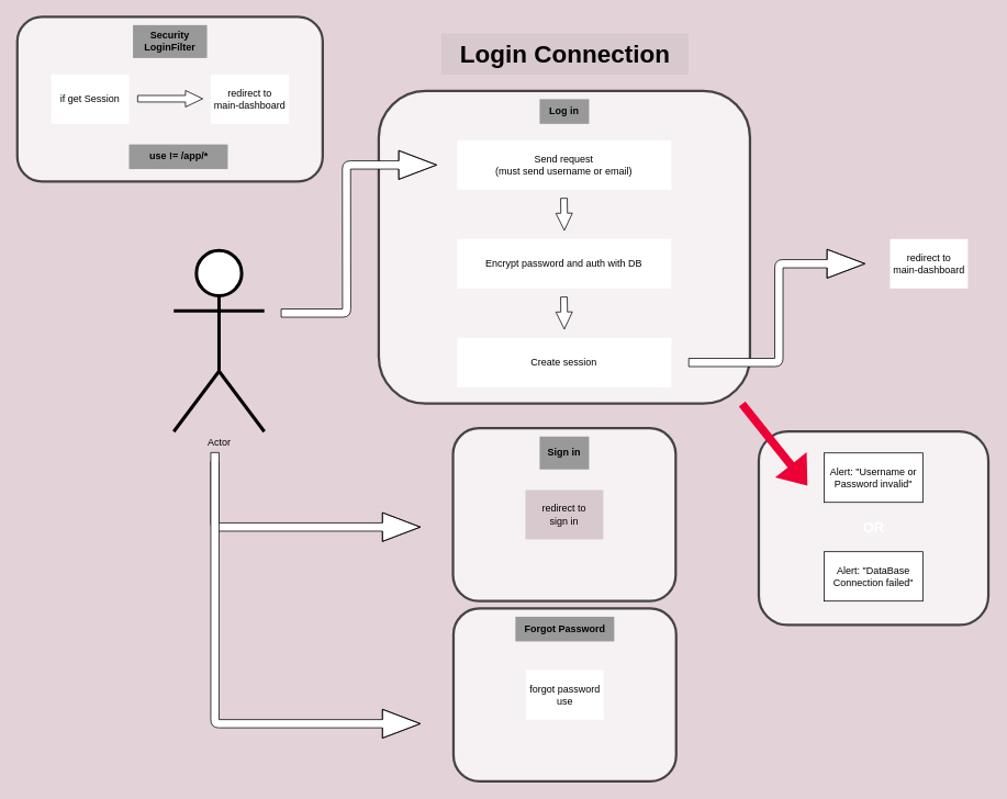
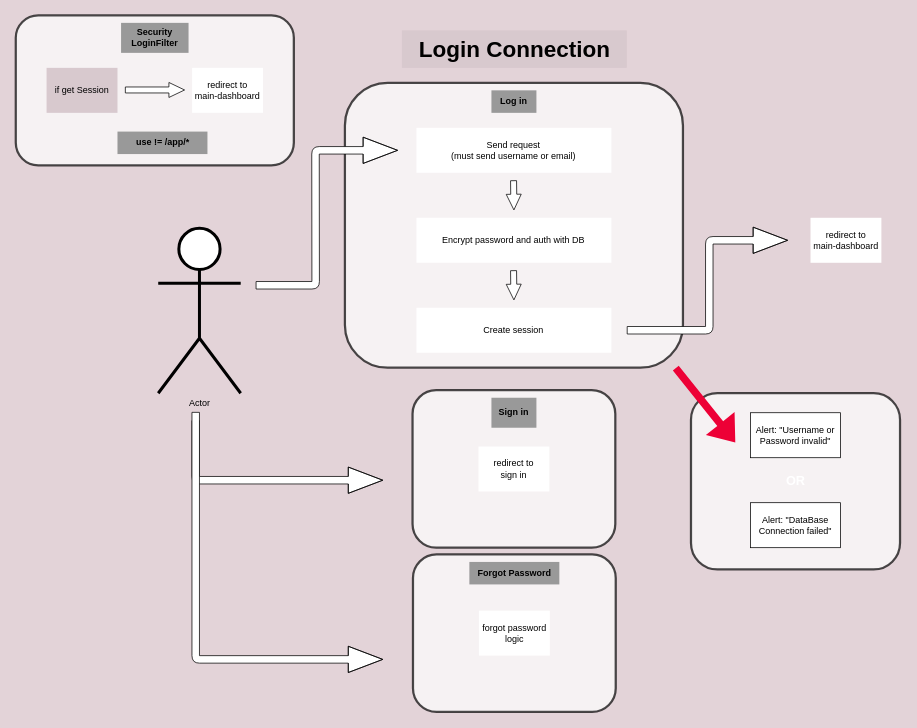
  <mxCell id="0" />
  <mxCell id="1" parent="0" />
  <mxCell id="2" value="" style="rounded=1;whiteSpace=wrap;html=1;shadow=0;strokeWidth=3;fontColor=#000000;opacity=70;" parent="1" vertex="1"><mxGeometry x="920.59" y="524" width="278.83" height="235" as="geometry" /></mxCell>
  <mxCell id="3" value="" style="rounded=1;whiteSpace=wrap;html=1;shadow=0;strokeWidth=3;fontColor=#000000;opacity=70;" parent="1" vertex="1"><mxGeometry x="459" y="110" width="450.87" height="380" as="geometry" /></mxCell>
  <mxCell id="4" value="&lt;font style=&quot;font-size: 30px;&quot; color=&quot;#000000&quot;&gt;Login Connection&lt;br&gt;&lt;/font&gt;" style="text;html=1;align=center;verticalAlign=middle;resizable=0;points=[];autosize=1;strokeColor=none;fillColor=#d8c9ce;shadow=0;strokeWidth=3;fontStyle=1" parent="1" vertex="1"><mxGeometry x="535" y="40" width="300" height="50" as="geometry" /></mxCell>
  <mxCell id="5" value="Actor" style="shape=umlActor;verticalLabelPosition=bottom;verticalAlign=top;html=1;outlineConnect=0;strokeColor=#000000;strokeWidth=4;fontColor=#000000;" parent="1" vertex="1"><mxGeometry x="210" y="304" width="110" height="220" as="geometry" /></mxCell>
  <mxCell id="6" value="Send request&lt;br&gt;(must send username or email)" style="rounded=0;whiteSpace=wrap;html=1;strokeColor=none;strokeWidth=4;" parent="1" vertex="1"><mxGeometry x="554.43" y="170" width="260" height="60" as="geometry" /></mxCell>
  <mxCell id="7" value="" style="shape=flexArrow;endArrow=classic;html=1;fillColor=default;endWidth=11;endSize=6.63;width=8;" parent="1" edge="1"><mxGeometry width="50" height="50" relative="1" as="geometry"><mxPoint x="683.93" y="240" as="sourcePoint" /><mxPoint x="684.43" y="280" as="targetPoint" /></mxGeometry></mxCell>
  <mxCell id="8" value="" style="shape=flexArrow;endArrow=classic;html=1;fillColor=default;endWidth=11;endSize=6.63;width=8;" parent="1" edge="1"><mxGeometry width="50" height="50" relative="1" as="geometry"><mxPoint x="683.93" y="360" as="sourcePoint" /><mxPoint x="684.43" y="400" as="targetPoint" /></mxGeometry></mxCell>
  <mxCell id="9" value="Encrypt password and auth with DB" style="rounded=0;whiteSpace=wrap;html=1;strokeColor=none;strokeWidth=4;" parent="1" vertex="1"><mxGeometry x="554.43" y="290" width="260" height="60" as="geometry" /></mxCell>
  <mxCell id="10" value="Create session" style="rounded=0;whiteSpace=wrap;html=1;strokeColor=none;strokeWidth=4;" parent="1" vertex="1"><mxGeometry x="554.43" y="410" width="260" height="60" as="geometry" /></mxCell>
  <mxCell id="11" value="&lt;b&gt;Log in&lt;br&gt;&lt;/b&gt;" style="text;html=1;align=center;verticalAlign=middle;resizable=0;points=[];autosize=1;strokeColor=none;fillColor=#999999;fontColor=#000000;labelBackgroundColor=none;labelBorderColor=none;" parent="1" vertex="1"><mxGeometry x="654.43" y="120" width="60" height="30" as="geometry" /></mxCell>
  <mxCell id="12" value="" style="rounded=1;whiteSpace=wrap;html=1;shadow=0;strokeWidth=3;fontColor=#000000;opacity=70;" parent="1" vertex="1"><mxGeometry x="20" y="20" width="370.87" height="200" as="geometry" /></mxCell>
  <mxCell id="13" value="&lt;b&gt;Security&lt;br&gt;LoginFilter&lt;br&gt;&lt;/b&gt;" style="text;html=1;align=center;verticalAlign=middle;resizable=0;points=[];autosize=1;strokeColor=none;fillColor=#999999;fontColor=#000000;labelBackgroundColor=none;labelBorderColor=none;" parent="1" vertex="1"><mxGeometry x="160.44" y="30" width="90" height="40" as="geometry" /></mxCell>
- <mxCell id="14" value="if get Session" style="rounded=0;whiteSpace=wrap;html=1;strokeColor=none;strokeWidth=4;" parent="1" vertex="1"><mxGeometry x="61.09" y="90" width="94.56" height="60" as="geometry" /></mxCell>
+ <mxCell id="14" value="if get Session" style="rounded=0;whiteSpace=wrap;html=1;strokeColor=none;strokeWidth=4;fillColor=#d8c9ce;" parent="1" vertex="1"><mxGeometry x="61.09" y="90" width="94.56" height="60" as="geometry" /></mxCell>
  <mxCell id="15" value="" style="shape=flexArrow;endArrow=classic;html=1;fillColor=default;endWidth=11;endSize=6.63;width=8;" parent="1" edge="1"><mxGeometry width="50" height="50" relative="1" as="geometry"><mxPoint x="165.65" y="119.5" as="sourcePoint" /><mxPoint x="245.65" y="119.5" as="targetPoint" /></mxGeometry></mxCell>
  <mxCell id="16" value="redirect to&lt;br&gt;main-dashboard" style="rounded=0;whiteSpace=wrap;html=1;strokeColor=none;strokeWidth=4;" parent="1" vertex="1"><mxGeometry x="255.21" y="90" width="94.56" height="60" as="geometry" /></mxCell>
  <mxCell id="17" value="" style="shape=flexArrow;endArrow=classic;html=1;fillColor=default;endWidth=24;endSize=15;" parent="1" edge="1"><mxGeometry width="50" height="50" relative="1" as="geometry"><mxPoint x="340" y="380" as="sourcePoint" /><mxPoint x="529.77" y="200" as="targetPoint" /><Array as="points"><mxPoint x="420" y="380" /><mxPoint x="419.77" y="200" /></Array></mxGeometry></mxCell>
  <mxCell id="18" value="" style="shape=flexArrow;endArrow=classic;html=1;fillColor=default;endWidth=24;endSize=15;" parent="1" edge="1"><mxGeometry width="50" height="50" relative="1" as="geometry"><mxPoint x="835" y="440" as="sourcePoint" /><mxPoint x="1050" y="320" as="targetPoint" /><Array as="points"><mxPoint x="945" y="440" /><mxPoint x="945" y="320" /></Array></mxGeometry></mxCell>
  <mxCell id="19" value="redirect to&lt;br&gt;main-dashboard" style="rounded=0;whiteSpace=wrap;html=1;strokeColor=none;strokeWidth=4;" parent="1" vertex="1"><mxGeometry x="1080" y="290" width="94.56" height="60" as="geometry" /></mxCell>
  <mxCell id="20" value="" style="shape=flexArrow;endArrow=classic;html=1;fillColor=default;endWidth=24;endSize=15;" parent="1" edge="1"><mxGeometry width="50" height="50" relative="1" as="geometry"><mxPoint x="260" y="560" as="sourcePoint" /><mxPoint x="510" y="640" as="targetPoint" /><Array as="points"><mxPoint x="260" y="640" /></Array></mxGeometry></mxCell>
  <mxCell id="21" value="" style="rounded=1;whiteSpace=wrap;html=1;shadow=0;strokeWidth=3;fontColor=#000000;opacity=70;" parent="1" vertex="1"><mxGeometry x="549.21" y="520" width="270.44" height="210" as="geometry" /></mxCell>
  <mxCell id="22" value="&lt;b&gt;Sign in&lt;br&gt;&lt;/b&gt;" style="text;html=1;align=center;verticalAlign=middle;resizable=0;points=[];autosize=1;strokeColor=none;fillColor=#999999;fontColor=#000000;labelBackgroundColor=none;labelBorderColor=none;" parent="1" vertex="1"><mxGeometry x="654.43" y="530" width="60" height="40" as="geometry" /></mxCell>
- <mxCell id="23" value="redirect to&lt;br&gt;sign in" style="rounded=0;whiteSpace=wrap;html=1;strokeColor=none;strokeWidth=4;fillColor=#d8c9ce;" parent="1" vertex="1"><mxGeometry x="637.15" y="595" width="94.56" height="60" as="geometry" /></mxCell>
+ <mxCell id="23" value="redirect to&lt;br&gt;sign in" style="rounded=0;whiteSpace=wrap;html=1;strokeColor=none;strokeWidth=4;" parent="1" vertex="1"><mxGeometry x="637.15" y="595" width="94.56" height="60" as="geometry" /></mxCell>
  <mxCell id="24" value="&lt;b&gt;use != /app/*&lt;br&gt;&lt;/b&gt;" style="text;html=1;align=center;verticalAlign=middle;resizable=0;points=[];autosize=1;strokeColor=none;fillColor=#999999;fontColor=#000000;labelBackgroundColor=none;labelBorderColor=none;" parent="1" vertex="1"><mxGeometry x="155.65" y="175" width="120" height="30" as="geometry" /></mxCell>
  <mxCell id="25" value="" style="shape=flexArrow;endArrow=classic;html=1;fillColor=#ED0036;strokeColor=none;endWidth=38;endSize=10.4;" parent="1" edge="1"><mxGeometry width="50" height="50" relative="1" as="geometry"><mxPoint x="900" y="490" as="sourcePoint" /><mxPoint x="980" y="590" as="targetPoint" /></mxGeometry></mxCell>
  <mxCell id="26" value="Alert: &quot;Username or Password invalid&quot;" style="rounded=0;whiteSpace=wrap;html=1;" parent="1" vertex="1"><mxGeometry x="1000" y="550" width="120" height="60" as="geometry" /></mxCell>
  <mxCell id="27" value="OR" style="text;html=1;align=center;verticalAlign=middle;resizable=0;points=[];autosize=1;strokeColor=none;fillColor=none;fontStyle=1;fontColor=#FFFFFF;fontSize=17;" parent="1" vertex="1"><mxGeometry x="1035" y="626.5" width="50" height="30" as="geometry" /></mxCell>
  <mxCell id="28" value="Alert: &quot;DataBase Connection failed&quot;" style="rounded=0;whiteSpace=wrap;html=1;" parent="1" vertex="1"><mxGeometry x="1000.01" y="670" width="120" height="60" as="geometry" /></mxCell>
  <mxCell id="29" value="" style="shape=flexArrow;endArrow=classic;html=1;fillColor=default;endWidth=24;endSize=15;" edge="1" parent="1"><mxGeometry width="50" height="50" relative="1" as="geometry"><mxPoint x="260" y="549" as="sourcePoint" /><mxPoint x="510" y="879" as="targetPoint" /><Array as="points"><mxPoint x="260" y="879" /></Array></mxGeometry></mxCell>
  <mxCell id="30" value="" style="rounded=1;whiteSpace=wrap;html=1;shadow=0;strokeWidth=3;fontColor=#000000;opacity=70;" vertex="1" parent="1"><mxGeometry x="549.78" y="739" width="270.44" height="210" as="geometry" /></mxCell>
  <mxCell id="31" value="&lt;b&gt;Forgot Password&lt;br&gt;&lt;/b&gt;" style="text;html=1;align=center;verticalAlign=middle;resizable=0;points=[];autosize=1;strokeColor=none;fillColor=#999999;fontColor=#000000;labelBackgroundColor=none;labelBorderColor=none;" vertex="1" parent="1"><mxGeometry x="625" y="749" width="120" height="30" as="geometry" /></mxCell>
- <mxCell id="32" value="forgot password use" style="rounded=0;whiteSpace=wrap;html=1;strokeColor=none;strokeWidth=4;" vertex="1" parent="1"><mxGeometry x="637.72" y="814" width="94.56" height="60" as="geometry" /></mxCell>
+ <mxCell id="32" value="forgot password logic" style="rounded=0;whiteSpace=wrap;html=1;strokeColor=none;strokeWidth=4;" vertex="1" parent="1"><mxGeometry x="637.72" y="814" width="94.56" height="60" as="geometry" /></mxCell>
